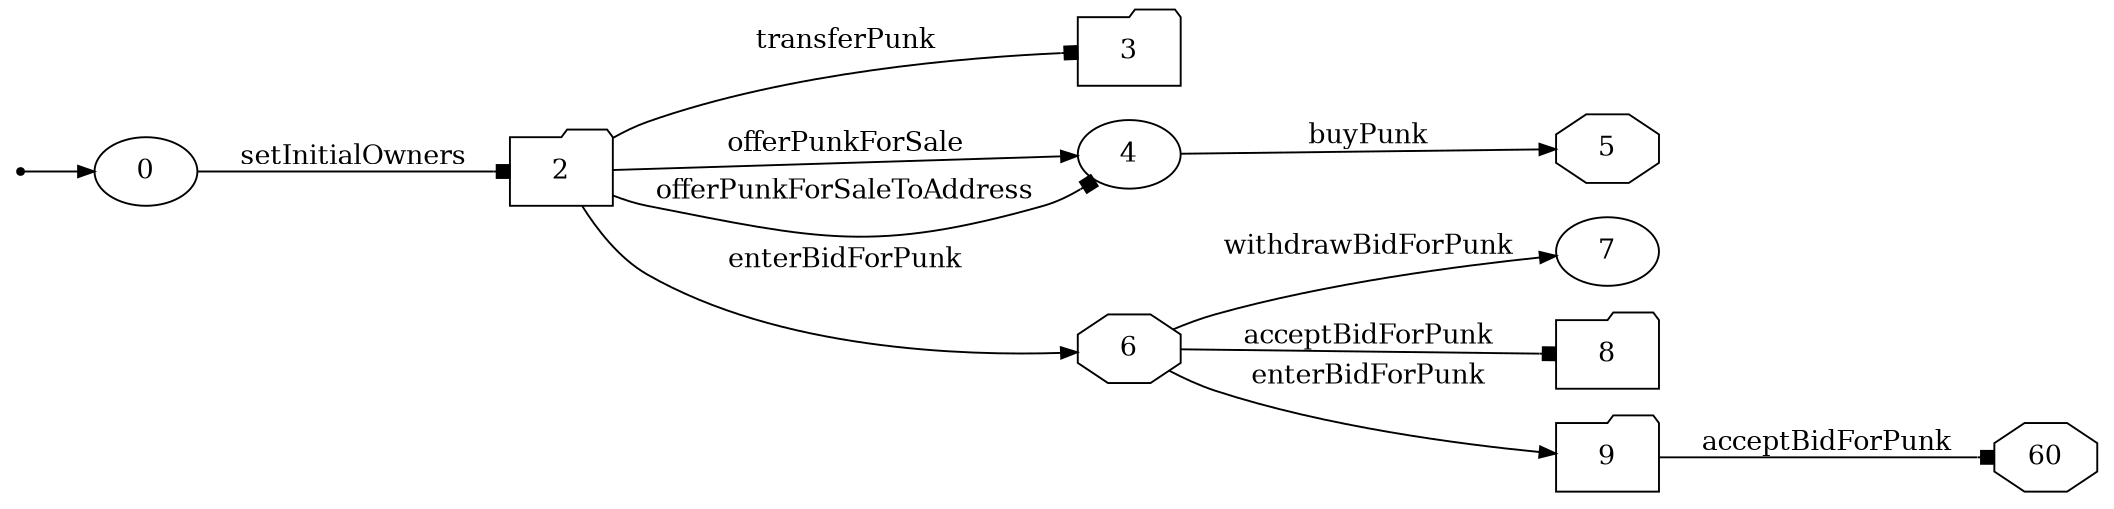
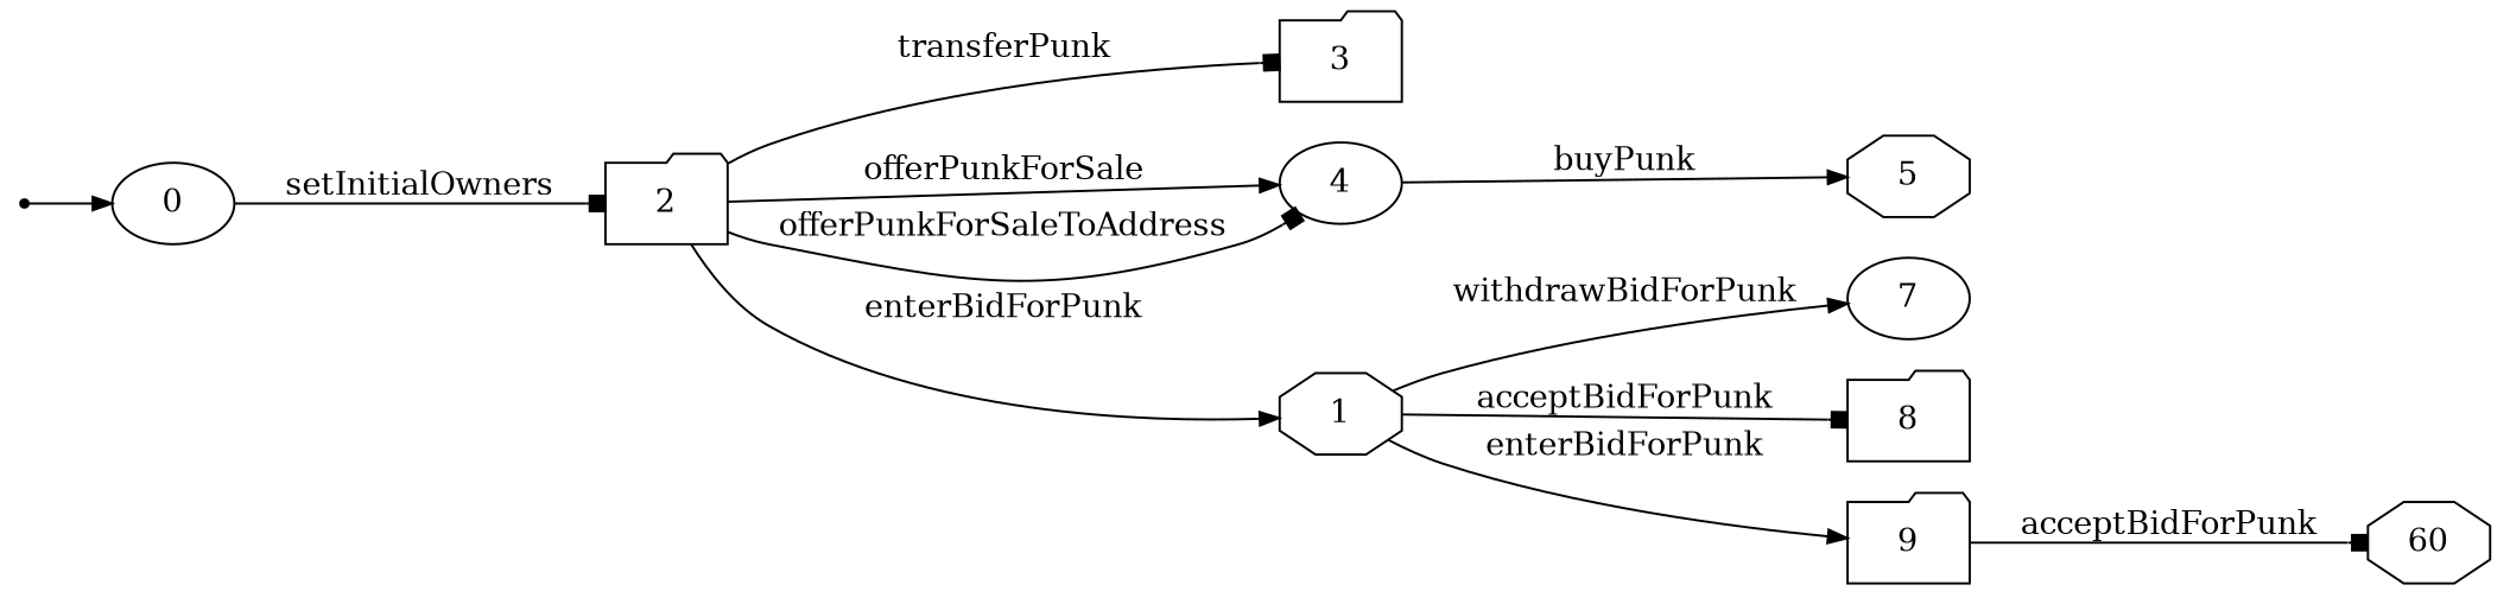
  digraph {
    rankdir=LR
    ranksep=0.5
    node [fontsize=14.0 shape=folder]
    edge [arrowhead=normal arrowsize=0.85 fontsize=14.0]
    Initial [shape=point]
    0 [shape=ellipse]
    2
    3
    4 [shape=ellipse]
-   6 [shape=octagon]
+   6 [shape=octagon label=1]
    n7 [label=60 shape=octagon]
    5 [shape=octagon]
    7 [shape=ellipse]
    8
    9
    Initial -> 0 [fontsize=""]
    0 -> 2 [arrowhead=box label=" setInitialOwners "]
    2 -> 3 [arrowhead=box label=" transferPunk "]
    2 -> 4 [label=" offerPunkForSale "]
    2 -> 4 [arrowhead=box label=" offerPunkForSaleToAddress "]
    2 -> 6 [label=" enterBidForPunk "]
    4 -> 5 [label=" buyPunk "]
    6 -> 7 [label=" withdrawBidForPunk "]
    6 -> 8 [arrowhead=box label=" acceptBidForPunk "]
    6 -> 9 [label=" enterBidForPunk "]
    9 -> n7 [arrowhead=box label=" acceptBidForPunk "]
  }
